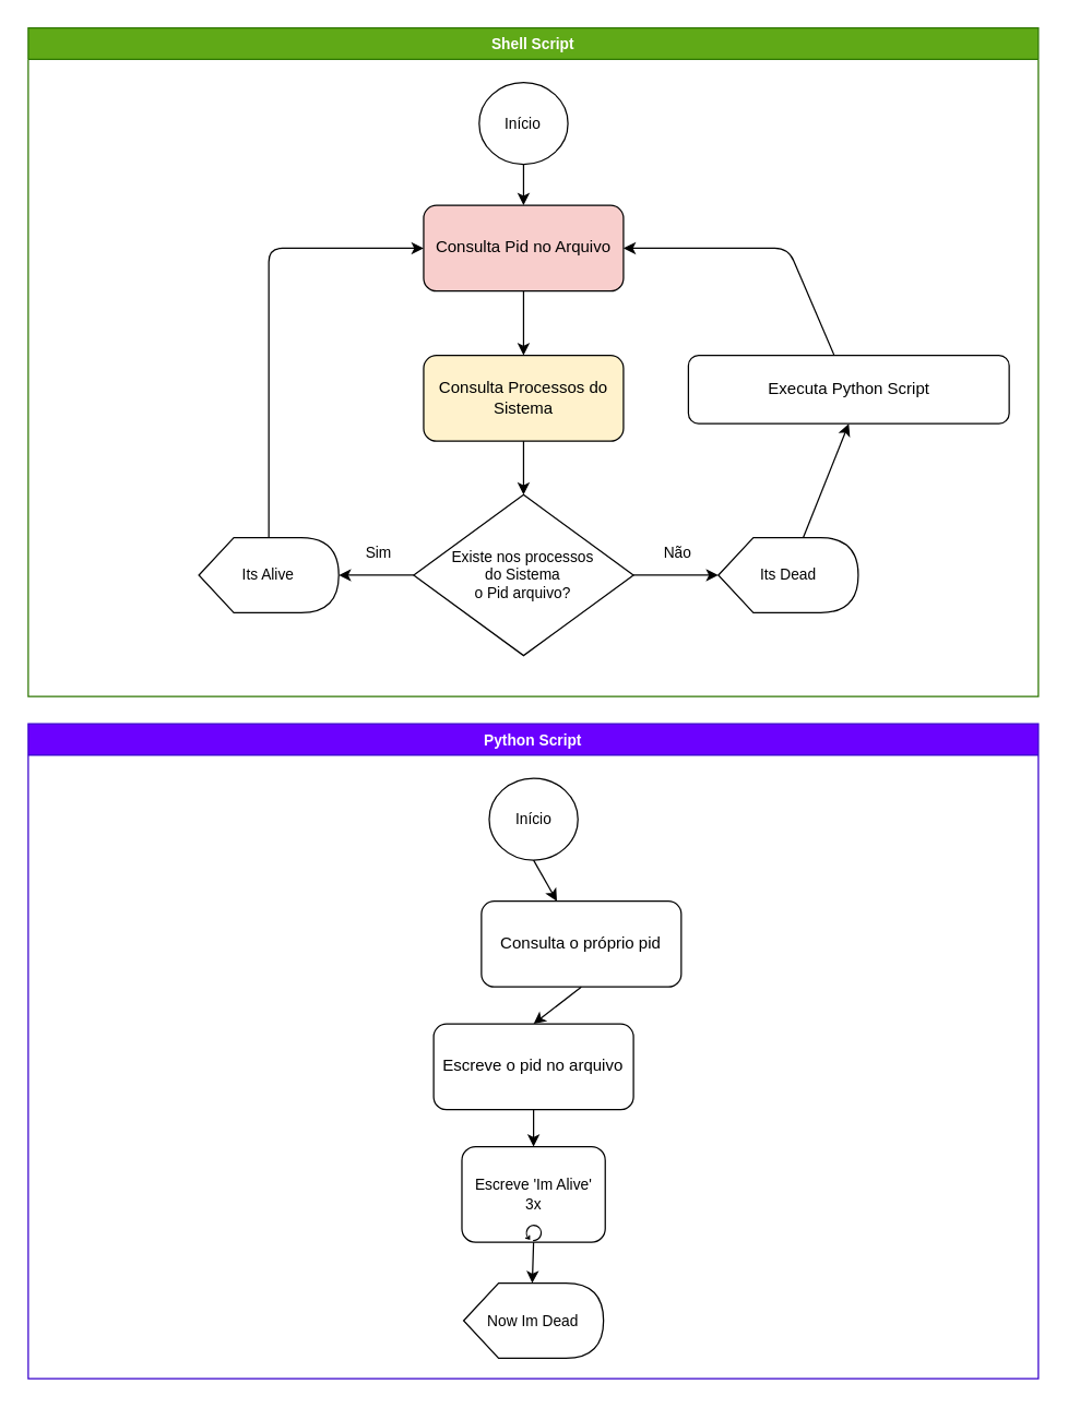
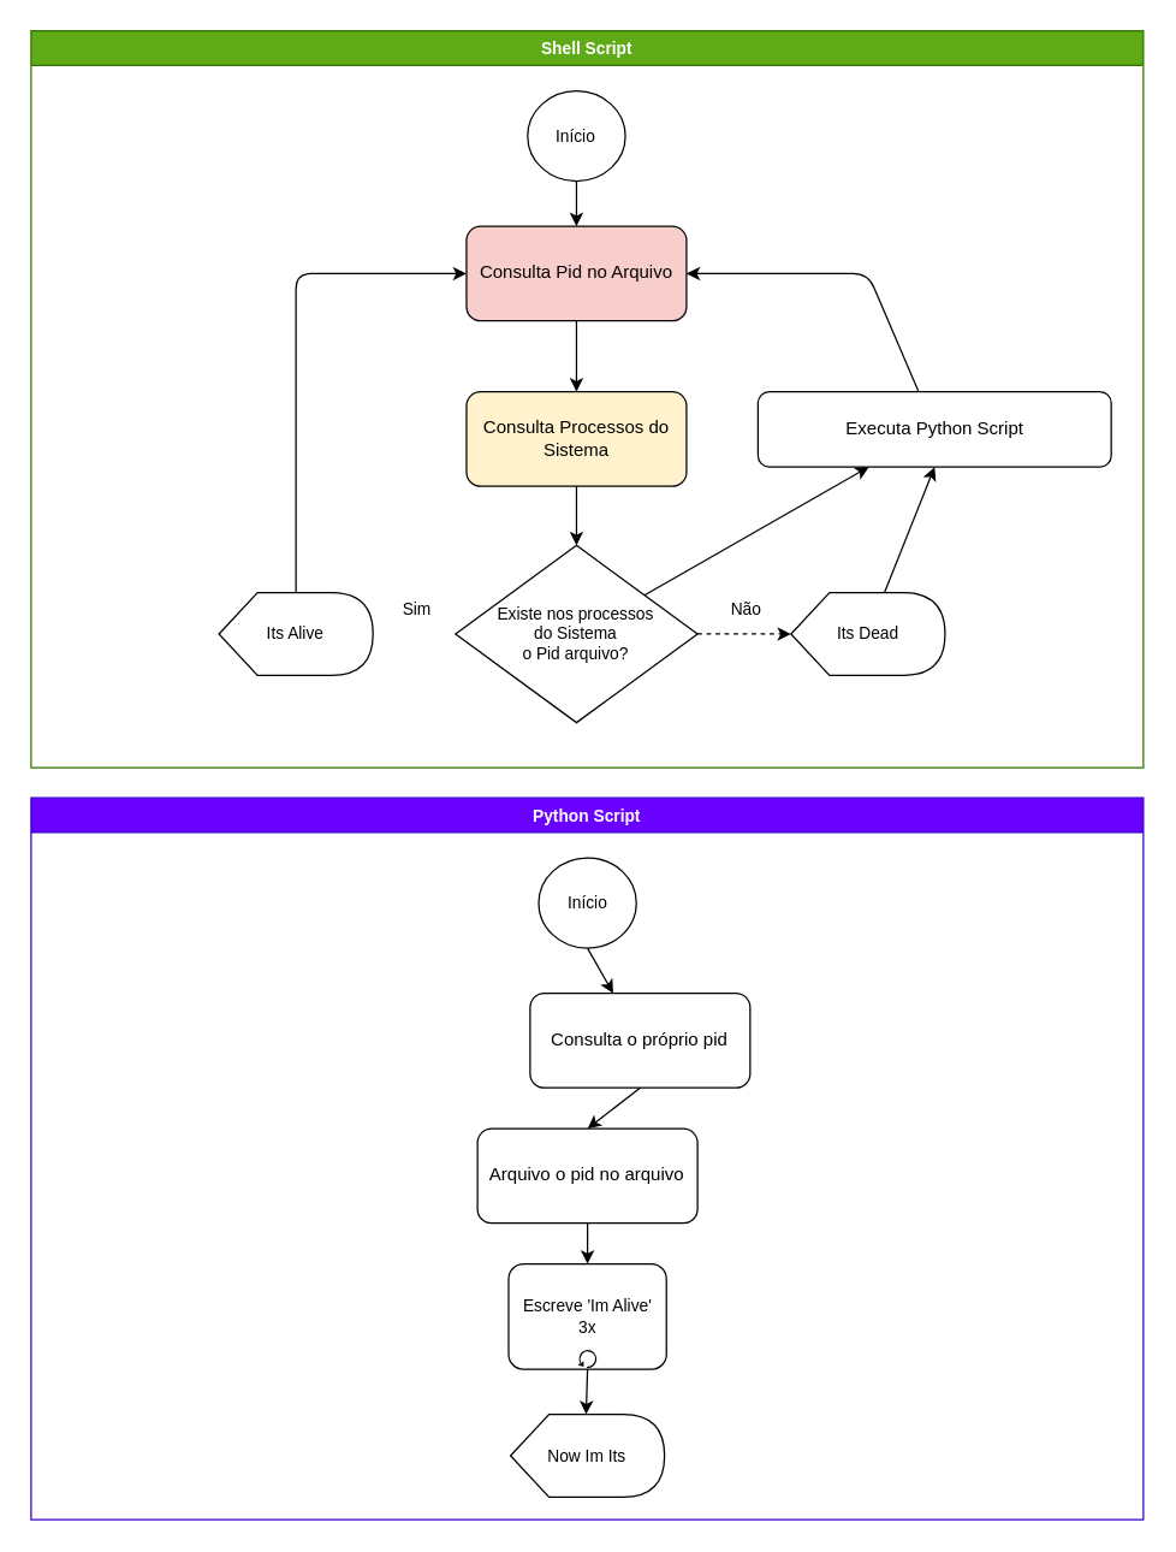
  <mxCell id="0" />
  <mxCell id="1" parent="0" />
  <mxCell id="2" value="Shell Script" style="swimlane;whiteSpace=wrap;html=1;strokeWidth=1;fontSize=11;container=0;fillColor=#60a917;fontColor=#ffffff;strokeColor=#2D7600;" vertex="1" parent="1"><mxGeometry x="20" y="20" width="740" height="490" as="geometry"><mxRectangle width="100" height="30" as="alternateBounds" /></mxGeometry></mxCell>
  <mxCell id="3" style="edgeStyle=none;html=1;exitX=0.5;exitY=1;exitDx=0;exitDy=0;fontSize=11;" edge="1" parent="2" source="4" target="5"><mxGeometry relative="1" as="geometry" /></mxCell>
  <mxCell id="4" value="Início" style="ellipse;whiteSpace=wrap;html=1;strokeWidth=1;fontSize=11;" vertex="1" parent="2"><mxGeometry x="330.36" y="40" width="65" height="60" as="geometry" /></mxCell>
  <mxCell id="5" value="Consulta Pid no Arquivo" style="rounded=1;whiteSpace=wrap;html=1;container=0;fillColor=#f8cecc;" vertex="1" parent="2"><mxGeometry x="289.674" y="130" width="146.377" height="62.857" as="geometry" /></mxCell>
  <mxCell id="6" value="Consulta Processos do Sistema" style="rounded=1;whiteSpace=wrap;html=1;container=0;fillColor=#fff2cc;" vertex="1" parent="2"><mxGeometry x="289.674" y="240" width="146.377" height="62.857" as="geometry" /></mxCell>
  <mxCell id="7" style="edgeStyle=none;html=1;exitX=0.5;exitY=1;exitDx=0;exitDy=0;entryX=0.5;entryY=0;entryDx=0;entryDy=0;fontSize=11;" edge="1" parent="2" source="5" target="6"><mxGeometry relative="1" as="geometry" /></mxCell>
  <mxCell id="8" value="Existe nos processos &lt;br&gt;do Sistema &lt;br style=&quot;font-size: 11px;&quot;&gt;o Pid arquivo?" style="rhombus;whiteSpace=wrap;html=1;strokeWidth=1;fontSize=11;container=0;" vertex="1" parent="2"><mxGeometry x="282.355" y="342.143" width="161.014" height="117.857" as="geometry" /></mxCell>
  <mxCell id="9" style="edgeStyle=none;html=1;exitX=0.5;exitY=1;exitDx=0;exitDy=0;entryX=0.5;entryY=0;entryDx=0;entryDy=0;" edge="1" parent="2" source="6" target="8"><mxGeometry relative="1" as="geometry" /></mxCell>
  <mxCell id="10" value="Its Dead" style="shape=display;whiteSpace=wrap;html=1;strokeWidth=1;fontSize=11;container=0;" vertex="1" parent="2"><mxGeometry x="505.58" y="373.571" width="102.464" height="55" as="geometry" /></mxCell>
- <mxCell id="11" style="edgeStyle=none;html=1;exitX=1;exitY=0.5;exitDx=0;exitDy=0;entryX=0;entryY=0.5;entryDx=0;entryDy=0;entryPerimeter=0;fontSize=11;" edge="1" parent="2" source="8" target="10"><mxGeometry relative="1" as="geometry" /></mxCell>
+ <mxCell id="11" style="edgeStyle=none;html=1;exitX=1;exitY=0.5;exitDx=0;exitDy=0;entryX=0;entryY=0.5;entryDx=0;entryDy=0;entryPerimeter=0;fontSize=11;dashed=1;" edge="1" parent="2" source="8" target="10"><mxGeometry relative="1" as="geometry" /></mxCell>
  <mxCell id="12" style="edgeStyle=none;html=1;entryX=0;entryY=0.5;entryDx=0;entryDy=0;fontSize=11;" edge="1" parent="2" source="13" target="5"><mxGeometry relative="1" as="geometry"><Array as="points"><mxPoint x="176.232" y="161.429" /></Array></mxGeometry></mxCell>
  <mxCell id="13" value="Its Alive" style="shape=display;whiteSpace=wrap;html=1;strokeWidth=1;fontSize=11;container=0;" vertex="1" parent="2"><mxGeometry x="125" y="373.571" width="102.464" height="55" as="geometry" /></mxCell>
- <mxCell id="14" style="edgeStyle=none;html=1;entryX=1;entryY=0.5;entryDx=0;entryDy=0;entryPerimeter=0;fontSize=11;" edge="1" parent="2" source="8" target="13"><mxGeometry relative="1" as="geometry" /></mxCell>
+ <mxCell id="14" style="edgeStyle=none;html=1;fontSize=11;" edge="1" parent="2" source="8" target="17"><mxGeometry relative="1" as="geometry" /></mxCell>
  <mxCell id="15" value="Sim&lt;br&gt;" style="text;html=1;strokeColor=none;fillColor=none;align=center;verticalAlign=middle;whiteSpace=wrap;rounded=0;strokeWidth=1;fontSize=11;container=0;" vertex="1" parent="2"><mxGeometry x="234.783" y="373.571" width="43.913" height="23.571" as="geometry" /></mxCell>
  <mxCell id="16" style="edgeStyle=none;html=1;entryX=1;entryY=0.5;entryDx=0;entryDy=0;fontSize=11;" edge="1" parent="2" source="17" target="5"><mxGeometry relative="1" as="geometry"><Array as="points"><mxPoint x="556.812" y="161.429" /></Array></mxGeometry></mxCell>
  <mxCell id="17" value="Executa Python Script" style="rounded=1;whiteSpace=wrap;html=1;container=0;" vertex="1" parent="2"><mxGeometry x="483.623" y="240" width="235" height="50" as="geometry" /></mxCell>
  <mxCell id="18" style="edgeStyle=none;html=1;entryX=0.5;entryY=1;entryDx=0;entryDy=0;fontSize=11;" edge="1" parent="2" source="10" target="17"><mxGeometry relative="1" as="geometry" /></mxCell>
  <mxCell id="19" value="Não" style="text;html=1;strokeColor=none;fillColor=none;align=center;verticalAlign=middle;whiteSpace=wrap;rounded=0;strokeWidth=1;fontSize=11;container=0;" vertex="1" parent="2"><mxGeometry x="454.348" y="373.571" width="43.913" height="23.571" as="geometry" /></mxCell>
  <mxCell id="20" value="Python Script" style="swimlane;whiteSpace=wrap;html=1;strokeWidth=1;fontSize=11;container=0;fillColor=#6a00ff;fontColor=#ffffff;strokeColor=#3700CC;" vertex="1" parent="1"><mxGeometry x="20" y="530" width="740" height="480" as="geometry"><mxRectangle width="100" height="30" as="alternateBounds" /></mxGeometry></mxCell>
  <mxCell id="21" style="edgeStyle=none;html=1;exitX=0.5;exitY=1;exitDx=0;exitDy=0;exitPerimeter=0;entryX=0;entryY=0;entryDx=50.29;entryDy=0;entryPerimeter=0;fontSize=11;" edge="1" parent="20" source="22" target="29"><mxGeometry relative="1" as="geometry" /></mxCell>
  <mxCell id="22" value="Escreve 'Im Alive'&lt;br&gt;3x" style="points=[[0.25,0,0],[0.5,0,0],[0.75,0,0],[1,0.25,0],[1,0.5,0],[1,0.75,0],[0.75,1,0],[0.5,1,0],[0.25,1,0],[0,0.75,0],[0,0.5,0],[0,0.25,0]];shape=mxgraph.bpmn.task;whiteSpace=wrap;rectStyle=rounded;size=10;html=1;taskMarker=abstract;isLoopStandard=1;strokeWidth=1;fontSize=11;" vertex="1" parent="20"><mxGeometry x="317.69" y="310" width="105" height="70" as="geometry" /></mxCell>
- <mxCell id="23" value="Escreve o pid no arquivo" style="rounded=1;whiteSpace=wrap;html=1;container=0;" vertex="1" parent="20"><mxGeometry x="297.004" y="220" width="146.377" height="62.857" as="geometry" /></mxCell>
+ <mxCell id="23" value="Arquivo o pid no arquivo" style="rounded=1;whiteSpace=wrap;html=1;container=0;" vertex="1" parent="20"><mxGeometry x="297.004" y="220" width="146.377" height="62.857" as="geometry" /></mxCell>
  <mxCell id="24" style="edgeStyle=none;html=1;exitX=0.5;exitY=1;exitDx=0;exitDy=0;entryX=0.5;entryY=0;entryDx=0;entryDy=0;entryPerimeter=0;fontSize=11;" edge="1" parent="20" source="23" target="22"><mxGeometry relative="1" as="geometry" /></mxCell>
  <mxCell id="25" value="Consulta o próprio pid" style="rounded=1;whiteSpace=wrap;html=1;container=0;" vertex="1" parent="20"><mxGeometry x="332.004" y="130" width="146.377" height="62.857" as="geometry" /></mxCell>
  <mxCell id="26" style="edgeStyle=none;html=1;exitX=0.5;exitY=1;exitDx=0;exitDy=0;entryX=0.5;entryY=0;entryDx=0;entryDy=0;fontSize=11;" edge="1" parent="20" source="25" target="23"><mxGeometry relative="1" as="geometry" /></mxCell>
  <mxCell id="27" value="Início" style="ellipse;whiteSpace=wrap;html=1;strokeWidth=1;fontSize=11;container=0;" vertex="1" parent="20"><mxGeometry x="337.69" y="40" width="65" height="60" as="geometry" /></mxCell>
  <mxCell id="28" style="edgeStyle=none;html=1;exitX=0.5;exitY=1;exitDx=0;exitDy=0;fontSize=11;" edge="1" parent="20" source="27" target="25"><mxGeometry relative="1" as="geometry" /></mxCell>
- <mxCell id="29" value="Now Im Dead" style="shape=display;whiteSpace=wrap;html=1;strokeWidth=1;fontSize=11;container=0;" vertex="1" parent="20"><mxGeometry x="318.96" y="410.001" width="102.464" height="55" as="geometry" /></mxCell>
+ <mxCell id="29" value="Now Im Its" style="shape=display;whiteSpace=wrap;html=1;strokeWidth=1;fontSize=11;container=0;" vertex="1" parent="20"><mxGeometry x="318.96" y="410.001" width="102.464" height="55" as="geometry" /></mxCell>
